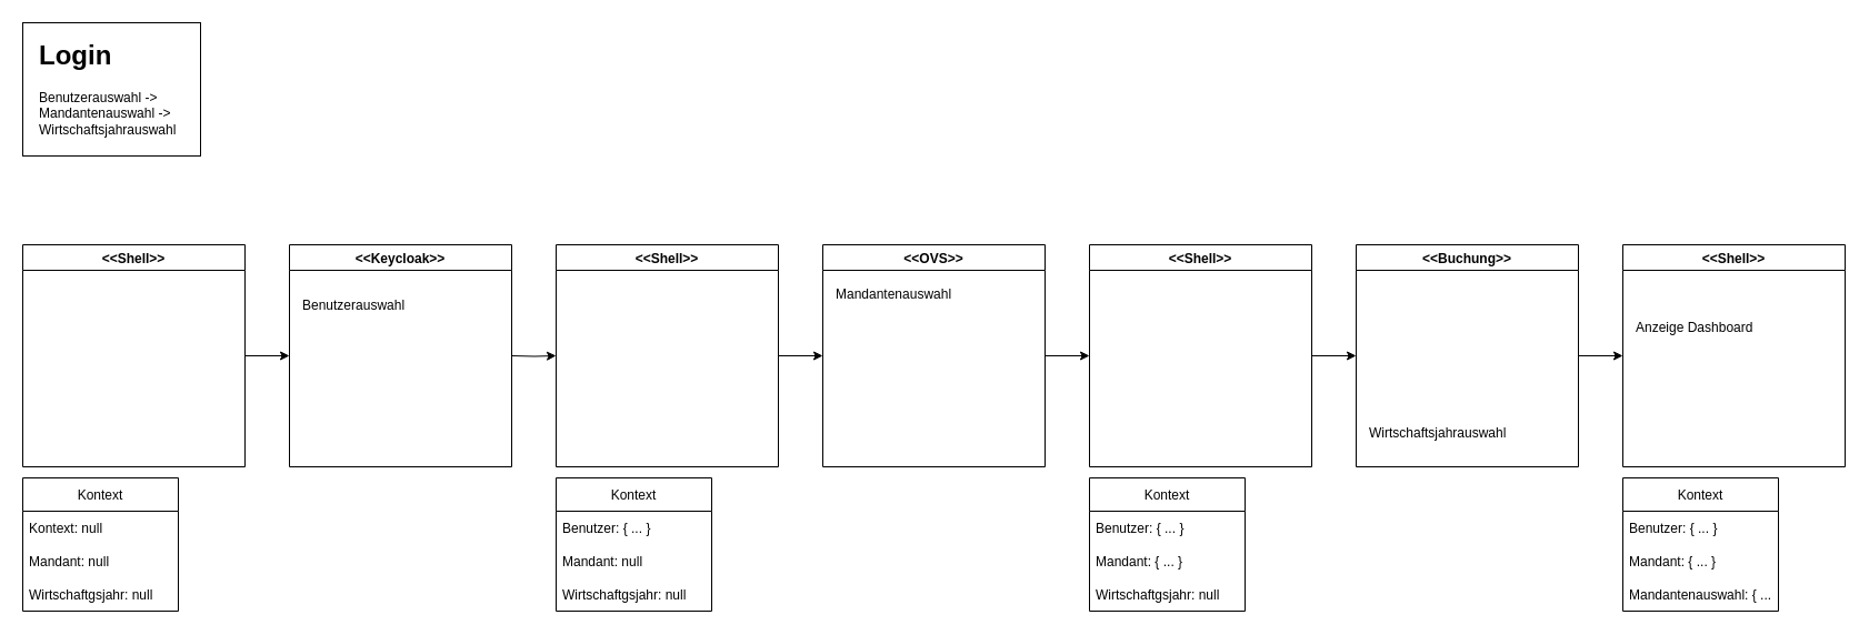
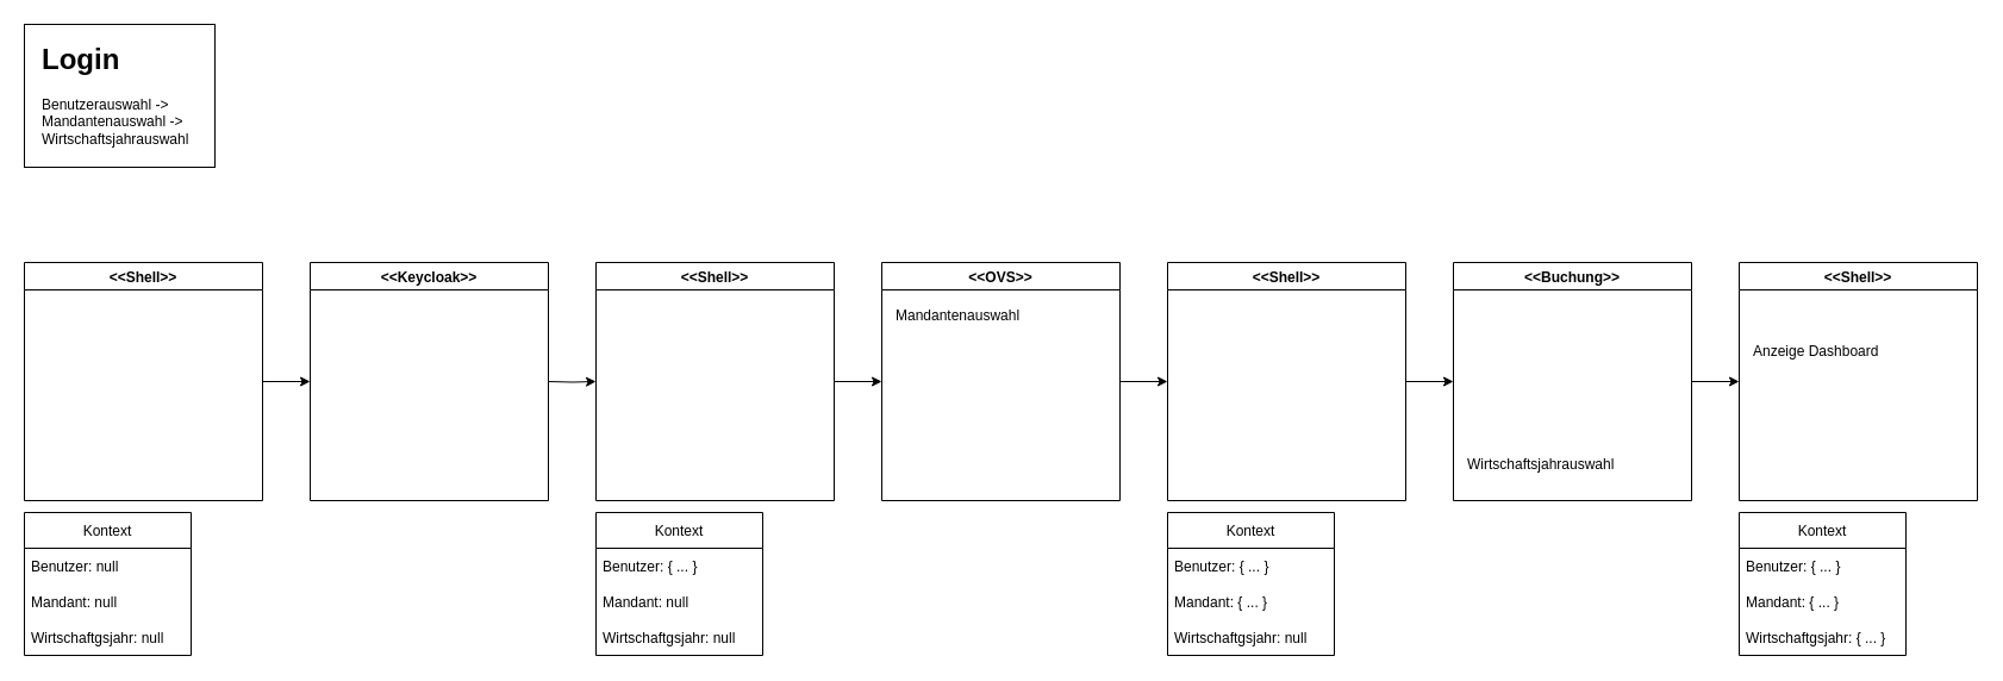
  <mxCell id="0" />
  <mxCell id="1" parent="0" />
  <mxCell id="2" value="" style="group" vertex="1" connectable="0" parent="1"><mxGeometry x="20" y="20" width="200" height="130" as="geometry" /></mxCell>
  <mxCell id="3" value="" style="rounded=0;whiteSpace=wrap;html=1;" vertex="1" parent="2"><mxGeometry width="160" height="120" as="geometry" /></mxCell>
  <mxCell id="4" value="&lt;h1&gt;Login&lt;/h1&gt;&lt;p&gt;Benutzerauswahl -&amp;gt; Mandantenauswahl -&amp;gt; Wirtschaftsjahrauswahl&lt;/p&gt;" style="text;html=1;spacing=5;spacingTop=-20;whiteSpace=wrap;overflow=hidden;rounded=0;" vertex="1" parent="2"><mxGeometry x="10" y="10" width="190" height="120" as="geometry" /></mxCell>
  <mxCell id="5" value="&lt;&lt;Shell&gt;&gt;" style="swimlane;" vertex="1" parent="1"><mxGeometry x="20" y="220" width="200" height="200" as="geometry" /></mxCell>
  <mxCell id="6" value="&lt;&lt;Keycloak&gt;&gt;" style="swimlane;" vertex="1" parent="1"><mxGeometry x="260" y="220" width="200" height="200" as="geometry" /></mxCell>
- <mxCell id="7" value="Benutzerauswahl" style="text;html=1;strokeColor=none;fillColor=none;align=left;verticalAlign=middle;whiteSpace=wrap;rounded=0;" vertex="1" parent="6"><mxGeometry x="10" y="40" width="180" height="30" as="geometry" /></mxCell>
  <mxCell id="8" value="&lt;&lt;Shell&gt;&gt;" style="swimlane;" vertex="1" parent="1"><mxGeometry x="500" y="220" width="200" height="200" as="geometry" /></mxCell>
  <mxCell id="9" value="" style="endArrow=classic;html=1;rounded=0;edgeStyle=orthogonalEdgeStyle;entryX=0;entryY=0.5;entryDx=0;entryDy=0;" edge="1" parent="1" target="8"><mxGeometry width="50" height="50" relative="1" as="geometry"><mxPoint x="460" y="320" as="sourcePoint" /><mxPoint x="270" y="330" as="targetPoint" /></mxGeometry></mxCell>
  <mxCell id="10" value="Kontext" style="swimlane;fontStyle=0;childLayout=stackLayout;horizontal=1;startSize=30;horizontalStack=0;resizeParent=1;resizeParentMax=0;resizeLast=0;collapsible=1;marginBottom=0;" vertex="1" parent="1"><mxGeometry x="20" y="430" width="140" height="120" as="geometry" /></mxCell>
- <mxCell id="11" value="Kontext: null" style="text;strokeColor=none;fillColor=none;align=left;verticalAlign=middle;spacingLeft=4;spacingRight=4;overflow=hidden;points=[[0,0.5],[1,0.5]];portConstraint=eastwest;rotatable=0;" vertex="1" parent="10"><mxGeometry y="30" width="140" height="30" as="geometry" /></mxCell>
+ <mxCell id="11" value="Benutzer: null" style="text;strokeColor=none;fillColor=none;align=left;verticalAlign=middle;spacingLeft=4;spacingRight=4;overflow=hidden;points=[[0,0.5],[1,0.5]];portConstraint=eastwest;rotatable=0;" vertex="1" parent="10"><mxGeometry y="30" width="140" height="30" as="geometry" /></mxCell>
  <mxCell id="12" value="Mandant: null" style="text;strokeColor=none;fillColor=none;align=left;verticalAlign=middle;spacingLeft=4;spacingRight=4;overflow=hidden;points=[[0,0.5],[1,0.5]];portConstraint=eastwest;rotatable=0;" vertex="1" parent="10"><mxGeometry y="60" width="140" height="30" as="geometry" /></mxCell>
  <mxCell id="13" value="Wirtschaftgsjahr: null" style="text;strokeColor=none;fillColor=none;align=left;verticalAlign=middle;spacingLeft=4;spacingRight=4;overflow=hidden;points=[[0,0.5],[1,0.5]];portConstraint=eastwest;rotatable=0;" vertex="1" parent="10"><mxGeometry y="90" width="140" height="30" as="geometry" /></mxCell>
  <mxCell id="14" value="Kontext" style="swimlane;fontStyle=0;childLayout=stackLayout;horizontal=1;startSize=30;horizontalStack=0;resizeParent=1;resizeParentMax=0;resizeLast=0;collapsible=1;marginBottom=0;" vertex="1" parent="1"><mxGeometry x="500" y="430" width="140" height="120" as="geometry" /></mxCell>
  <mxCell id="15" value="Benutzer: { ... }" style="text;strokeColor=none;fillColor=none;align=left;verticalAlign=middle;spacingLeft=4;spacingRight=4;overflow=hidden;points=[[0,0.5],[1,0.5]];portConstraint=eastwest;rotatable=0;" vertex="1" parent="14"><mxGeometry y="30" width="140" height="30" as="geometry" /></mxCell>
  <mxCell id="16" value="Mandant: null" style="text;strokeColor=none;fillColor=none;align=left;verticalAlign=middle;spacingLeft=4;spacingRight=4;overflow=hidden;points=[[0,0.5],[1,0.5]];portConstraint=eastwest;rotatable=0;" vertex="1" parent="14"><mxGeometry y="60" width="140" height="30" as="geometry" /></mxCell>
  <mxCell id="17" value="Wirtschaftgsjahr: null" style="text;strokeColor=none;fillColor=none;align=left;verticalAlign=middle;spacingLeft=4;spacingRight=4;overflow=hidden;points=[[0,0.5],[1,0.5]];portConstraint=eastwest;rotatable=0;" vertex="1" parent="14"><mxGeometry y="90" width="140" height="30" as="geometry" /></mxCell>
  <mxCell id="18" value="&lt;&lt;OVS&gt;&gt;" style="swimlane;" vertex="1" parent="1"><mxGeometry x="740" y="220" width="200" height="200" as="geometry" /></mxCell>
  <mxCell id="19" value="Mandantenauswahl" style="text;html=1;strokeColor=none;fillColor=none;align=left;verticalAlign=middle;whiteSpace=wrap;rounded=0;" vertex="1" parent="18"><mxGeometry x="10" y="30" width="180" height="30" as="geometry" /></mxCell>
  <mxCell id="20" value="&lt;&lt;Shell&gt;&gt;" style="swimlane;" vertex="1" parent="1"><mxGeometry x="980" y="220" width="200" height="200" as="geometry" /></mxCell>
  <mxCell id="21" value="Kontext" style="swimlane;fontStyle=0;childLayout=stackLayout;horizontal=1;startSize=30;horizontalStack=0;resizeParent=1;resizeParentMax=0;resizeLast=0;collapsible=1;marginBottom=0;" vertex="1" parent="1"><mxGeometry x="980" y="430" width="140" height="120" as="geometry" /></mxCell>
  <mxCell id="22" value="Benutzer: { ... }" style="text;strokeColor=none;fillColor=none;align=left;verticalAlign=middle;spacingLeft=4;spacingRight=4;overflow=hidden;points=[[0,0.5],[1,0.5]];portConstraint=eastwest;rotatable=0;" vertex="1" parent="21"><mxGeometry y="30" width="140" height="30" as="geometry" /></mxCell>
  <mxCell id="23" value="Mandant: { ... }" style="text;strokeColor=none;fillColor=none;align=left;verticalAlign=middle;spacingLeft=4;spacingRight=4;overflow=hidden;points=[[0,0.5],[1,0.5]];portConstraint=eastwest;rotatable=0;" vertex="1" parent="21"><mxGeometry y="60" width="140" height="30" as="geometry" /></mxCell>
  <mxCell id="24" value="Wirtschaftgsjahr: null" style="text;strokeColor=none;fillColor=none;align=left;verticalAlign=middle;spacingLeft=4;spacingRight=4;overflow=hidden;points=[[0,0.5],[1,0.5]];portConstraint=eastwest;rotatable=0;" vertex="1" parent="21"><mxGeometry y="90" width="140" height="30" as="geometry" /></mxCell>
  <mxCell id="25" value="" style="endArrow=classic;html=1;rounded=0;edgeStyle=orthogonalEdgeStyle;entryX=0;entryY=0.5;entryDx=0;entryDy=0;exitX=1;exitY=0.5;exitDx=0;exitDy=0;" edge="1" parent="1" source="8" target="18"><mxGeometry width="50" height="50" relative="1" as="geometry"><mxPoint x="830" y="470" as="sourcePoint" /><mxPoint x="910" y="470" as="targetPoint" /></mxGeometry></mxCell>
  <mxCell id="26" value="" style="endArrow=classic;html=1;rounded=0;edgeStyle=orthogonalEdgeStyle;entryX=0;entryY=0.5;entryDx=0;entryDy=0;exitX=1;exitY=0.5;exitDx=0;exitDy=0;" edge="1" parent="1" source="18" target="20"><mxGeometry width="50" height="50" relative="1" as="geometry"><mxPoint x="480" y="340" as="sourcePoint" /><mxPoint x="560" y="340" as="targetPoint" /></mxGeometry></mxCell>
  <mxCell id="27" value="&lt;&lt;Buchung&gt;&gt;" style="swimlane;" vertex="1" parent="1"><mxGeometry x="1220" y="220" width="200" height="200" as="geometry" /></mxCell>
  <mxCell id="28" value="Wirtschaftsjahrauswahl" style="text;html=1;strokeColor=none;fillColor=none;align=left;verticalAlign=middle;whiteSpace=wrap;rounded=0;" vertex="1" parent="27"><mxGeometry x="10" y="155" width="180" height="30" as="geometry" /></mxCell>
  <mxCell id="29" value="&lt;&lt;Shell&gt;&gt;" style="swimlane;" vertex="1" parent="1"><mxGeometry x="1460" y="220" width="200" height="200" as="geometry" /></mxCell>
  <mxCell id="30" value="Anzeige Dashboard" style="text;html=1;strokeColor=none;fillColor=none;align=left;verticalAlign=middle;whiteSpace=wrap;rounded=0;" vertex="1" parent="29"><mxGeometry x="10" y="60" width="180" height="30" as="geometry" /></mxCell>
  <mxCell id="31" value="Kontext" style="swimlane;fontStyle=0;childLayout=stackLayout;horizontal=1;startSize=30;horizontalStack=0;resizeParent=1;resizeParentMax=0;resizeLast=0;collapsible=1;marginBottom=0;" vertex="1" parent="1"><mxGeometry x="1460" y="430" width="140" height="120" as="geometry" /></mxCell>
  <mxCell id="32" value="Benutzer: { ... }" style="text;strokeColor=none;fillColor=none;align=left;verticalAlign=middle;spacingLeft=4;spacingRight=4;overflow=hidden;points=[[0,0.5],[1,0.5]];portConstraint=eastwest;rotatable=0;" vertex="1" parent="31"><mxGeometry y="30" width="140" height="30" as="geometry" /></mxCell>
  <mxCell id="33" value="Mandant: { ... }" style="text;strokeColor=none;fillColor=none;align=left;verticalAlign=middle;spacingLeft=4;spacingRight=4;overflow=hidden;points=[[0,0.5],[1,0.5]];portConstraint=eastwest;rotatable=0;" vertex="1" parent="31"><mxGeometry y="60" width="140" height="30" as="geometry" /></mxCell>
- <mxCell id="34" value="Mandantenauswahl: { ... }" style="text;strokeColor=none;fillColor=none;align=left;verticalAlign=middle;spacingLeft=4;spacingRight=4;overflow=hidden;points=[[0,0.5],[1,0.5]];portConstraint=eastwest;rotatable=0;" vertex="1" parent="31"><mxGeometry y="90" width="140" height="30" as="geometry" /></mxCell>
+ <mxCell id="34" value="Wirtschaftgsjahr: { ... }" style="text;strokeColor=none;fillColor=none;align=left;verticalAlign=middle;spacingLeft=4;spacingRight=4;overflow=hidden;points=[[0,0.5],[1,0.5]];portConstraint=eastwest;rotatable=0;" vertex="1" parent="31"><mxGeometry y="90" width="140" height="30" as="geometry" /></mxCell>
  <mxCell id="35" value="" style="endArrow=classic;html=1;rounded=0;edgeStyle=orthogonalEdgeStyle;entryX=0;entryY=0.5;entryDx=0;entryDy=0;exitX=1;exitY=0.5;exitDx=0;exitDy=0;" edge="1" parent="1" target="27" source="20"><mxGeometry width="50" height="50" relative="1" as="geometry"><mxPoint x="1330" y="340" as="sourcePoint" /><mxPoint x="1470" y="470" as="targetPoint" /></mxGeometry></mxCell>
  <mxCell id="36" value="" style="endArrow=classic;html=1;rounded=0;edgeStyle=orthogonalEdgeStyle;entryX=0;entryY=0.5;entryDx=0;entryDy=0;exitX=1;exitY=0.5;exitDx=0;exitDy=0;" edge="1" parent="1" source="27" target="29"><mxGeometry width="50" height="50" relative="1" as="geometry"><mxPoint x="880" y="340" as="sourcePoint" /><mxPoint x="960" y="340" as="targetPoint" /></mxGeometry></mxCell>
  <mxCell id="37" value="" style="endArrow=classic;html=1;rounded=0;edgeStyle=orthogonalEdgeStyle;entryX=0;entryY=0.5;entryDx=0;entryDy=0;exitX=1;exitY=0.5;exitDx=0;exitDy=0;" edge="1" parent="1" source="5" target="6"><mxGeometry width="50" height="50" relative="1" as="geometry"><mxPoint x="470" y="330" as="sourcePoint" /><mxPoint x="550" y="330" as="targetPoint" /></mxGeometry></mxCell>
